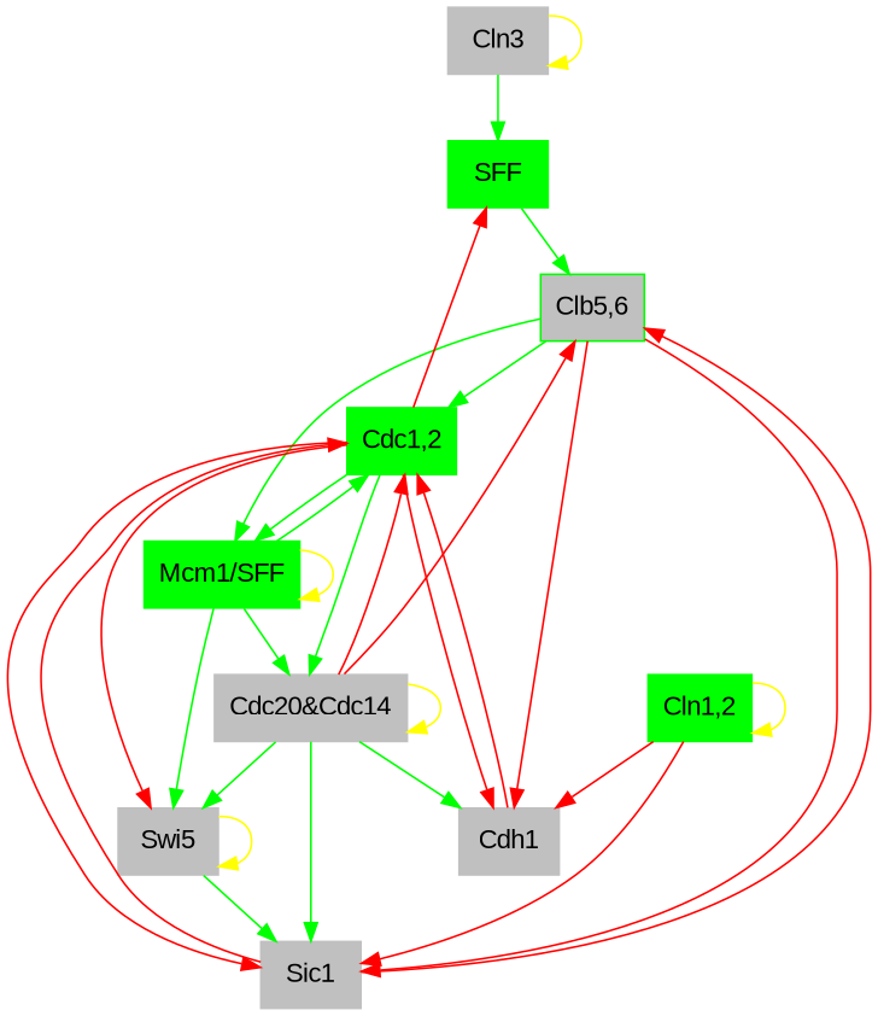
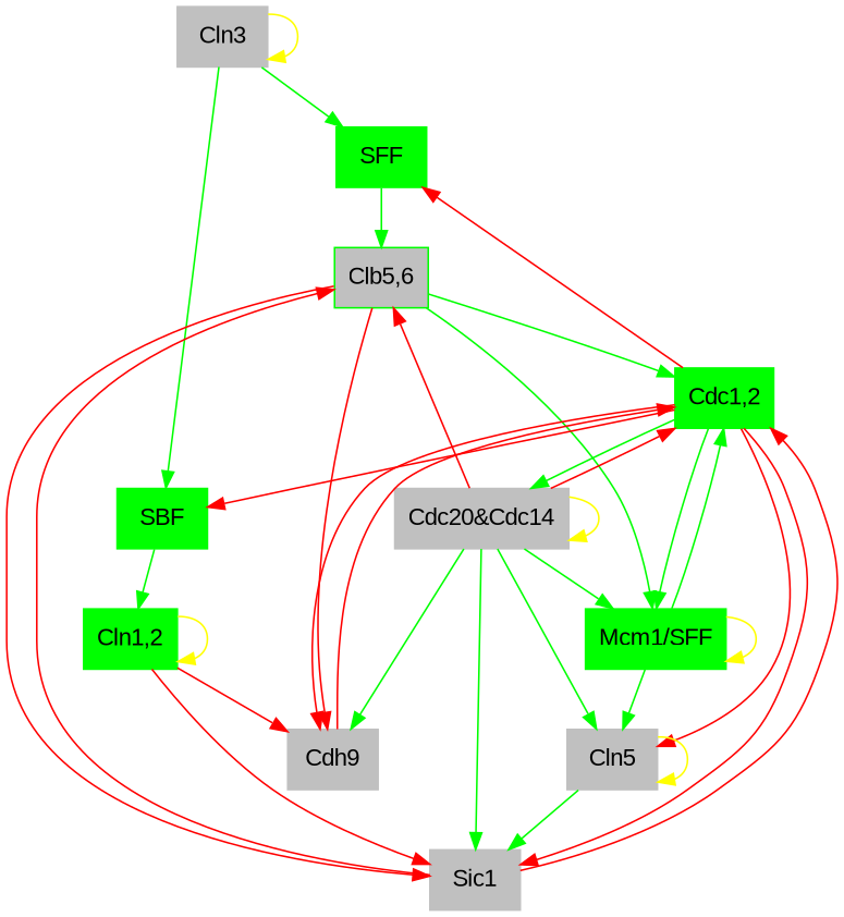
  digraph {
    fontname="Liberation Sans"
    node [color=green fontname="Liberation Sans" shape=box style=filled]
    edge [color=green fontname="Liberation Sans"]
    Cln3 [color=gray]
    n2 [label=SFF]
+   SBF
    "Clb5,6" [fillcolor=gray]
    "Cln1,2"
    n6 [label="Cdc1,2"]
-   Cdh1 [color=gray]
+   Cdh1 [color=gray label=Cdh9]
    "Mcm1/SFF"
    Sic1 [color=gray]
    "Cdc20&Cdc14" [color=gray]
-   Swi5 [color=gray]
+   Swi5 [color=gray label=Cln5]
    Cln3 -> Cln3 [color=yellow]
    Cln3 -> n2
+   Cln3 -> SBF
    n2 -> "Clb5,6"
+   SBF -> "Cln1,2"
    "Clb5,6" -> n6
    "Clb5,6" -> Cdh1 [color=red]
    "Clb5,6" -> "Mcm1/SFF"
    "Clb5,6" -> Sic1 [color=red]
    "Cln1,2" -> "Cln1,2" [color=yellow]
    "Cln1,2" -> Cdh1 [color=red]
    "Cln1,2" -> Sic1 [color=red]
    n6 -> n2 [color=red]
+   n6 -> SBF [color=red]
    n6 -> Cdh1 [color=red]
    n6 -> "Mcm1/SFF"
    n6 -> Sic1 [color=red]
    n6 -> "Cdc20&Cdc14"
    n6 -> Swi5 [color=red]
    Cdh1 -> n6 [color=red]
    "Mcm1/SFF" -> n6
    "Mcm1/SFF" -> "Mcm1/SFF" [color=yellow]
-   "Mcm1/SFF" -> "Cdc20&Cdc14"
+   "Cdc20&Cdc14" -> "Mcm1/SFF"
    "Mcm1/SFF" -> Swi5
    Sic1 -> "Clb5,6" [color=red]
    Sic1 -> n6 [color=red]
    "Cdc20&Cdc14" -> "Clb5,6" [color=red]
    "Cdc20&Cdc14" -> n6 [color=red]
    "Cdc20&Cdc14" -> Cdh1
    "Cdc20&Cdc14" -> Sic1
    "Cdc20&Cdc14" -> "Cdc20&Cdc14" [color=yellow]
    "Cdc20&Cdc14" -> Swi5
    Swi5 -> Sic1
    Swi5 -> Swi5 [color=yellow]
  }
